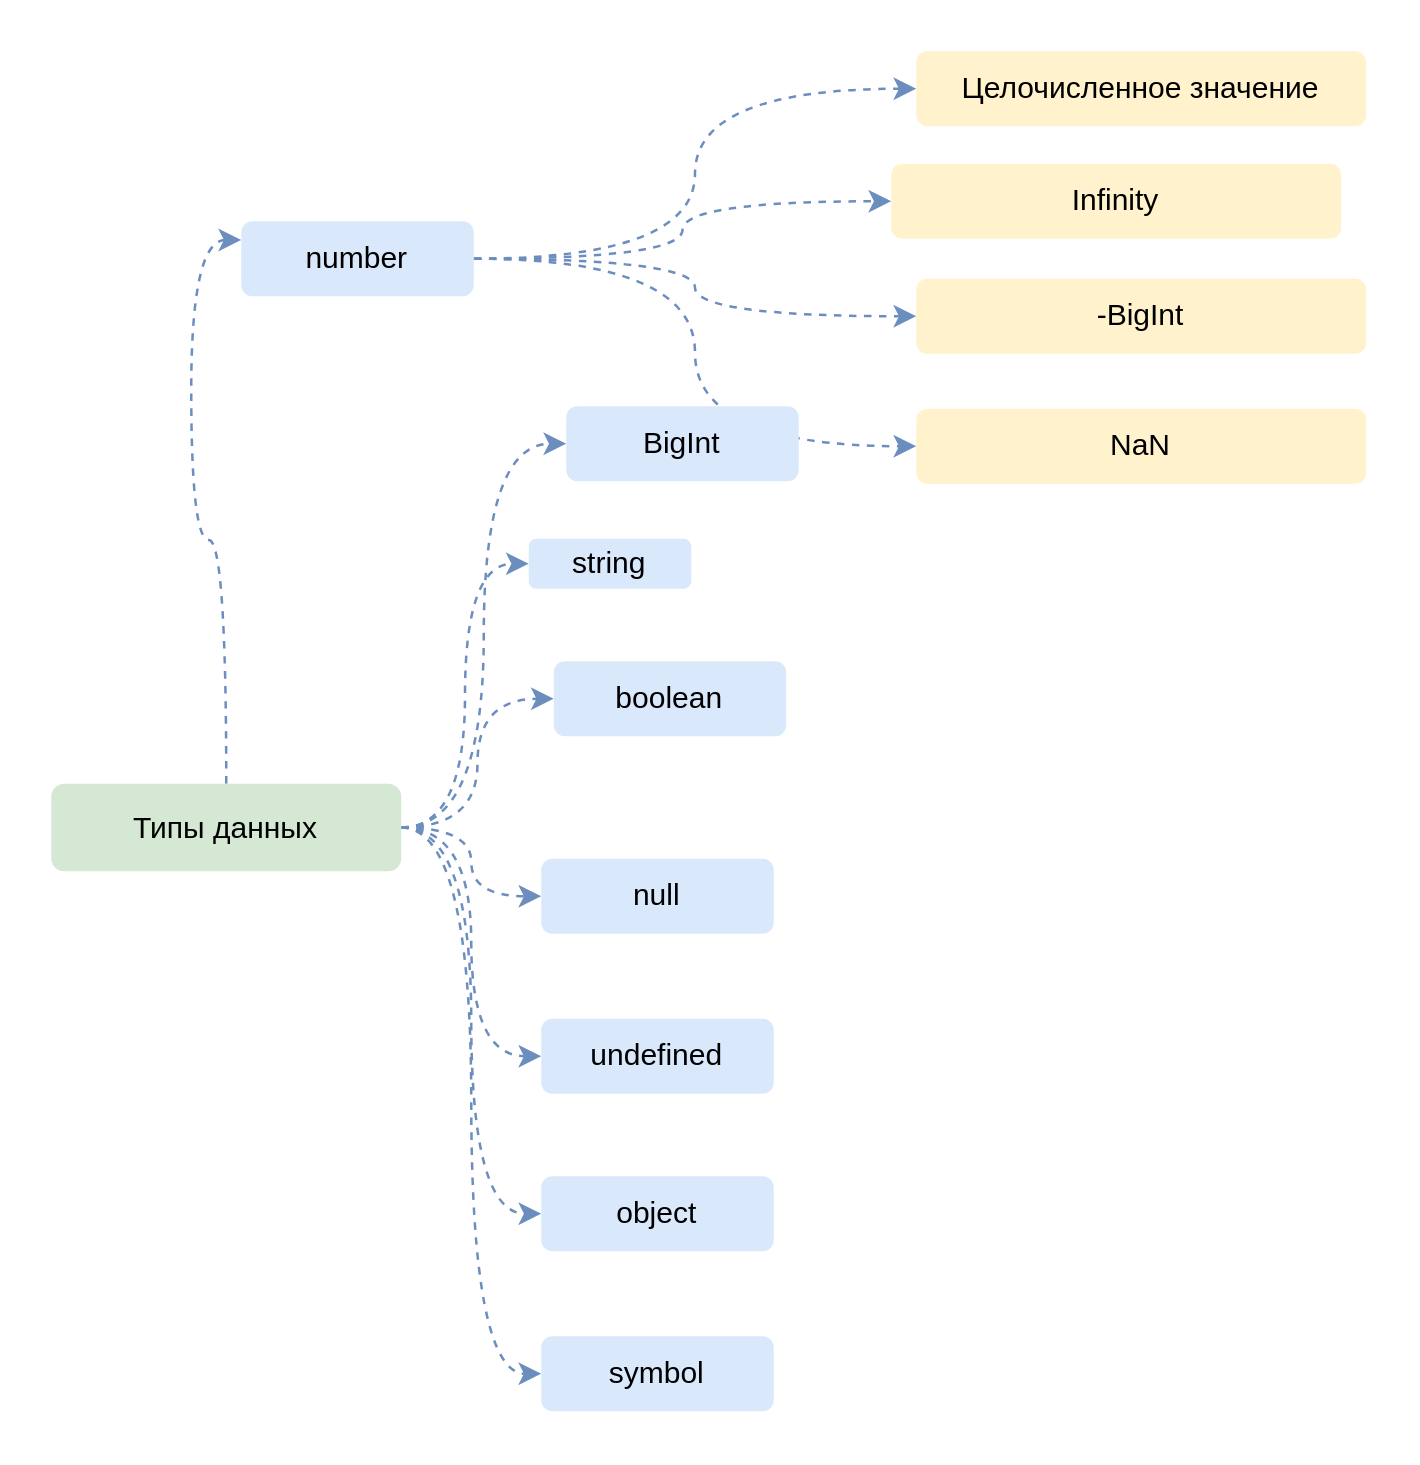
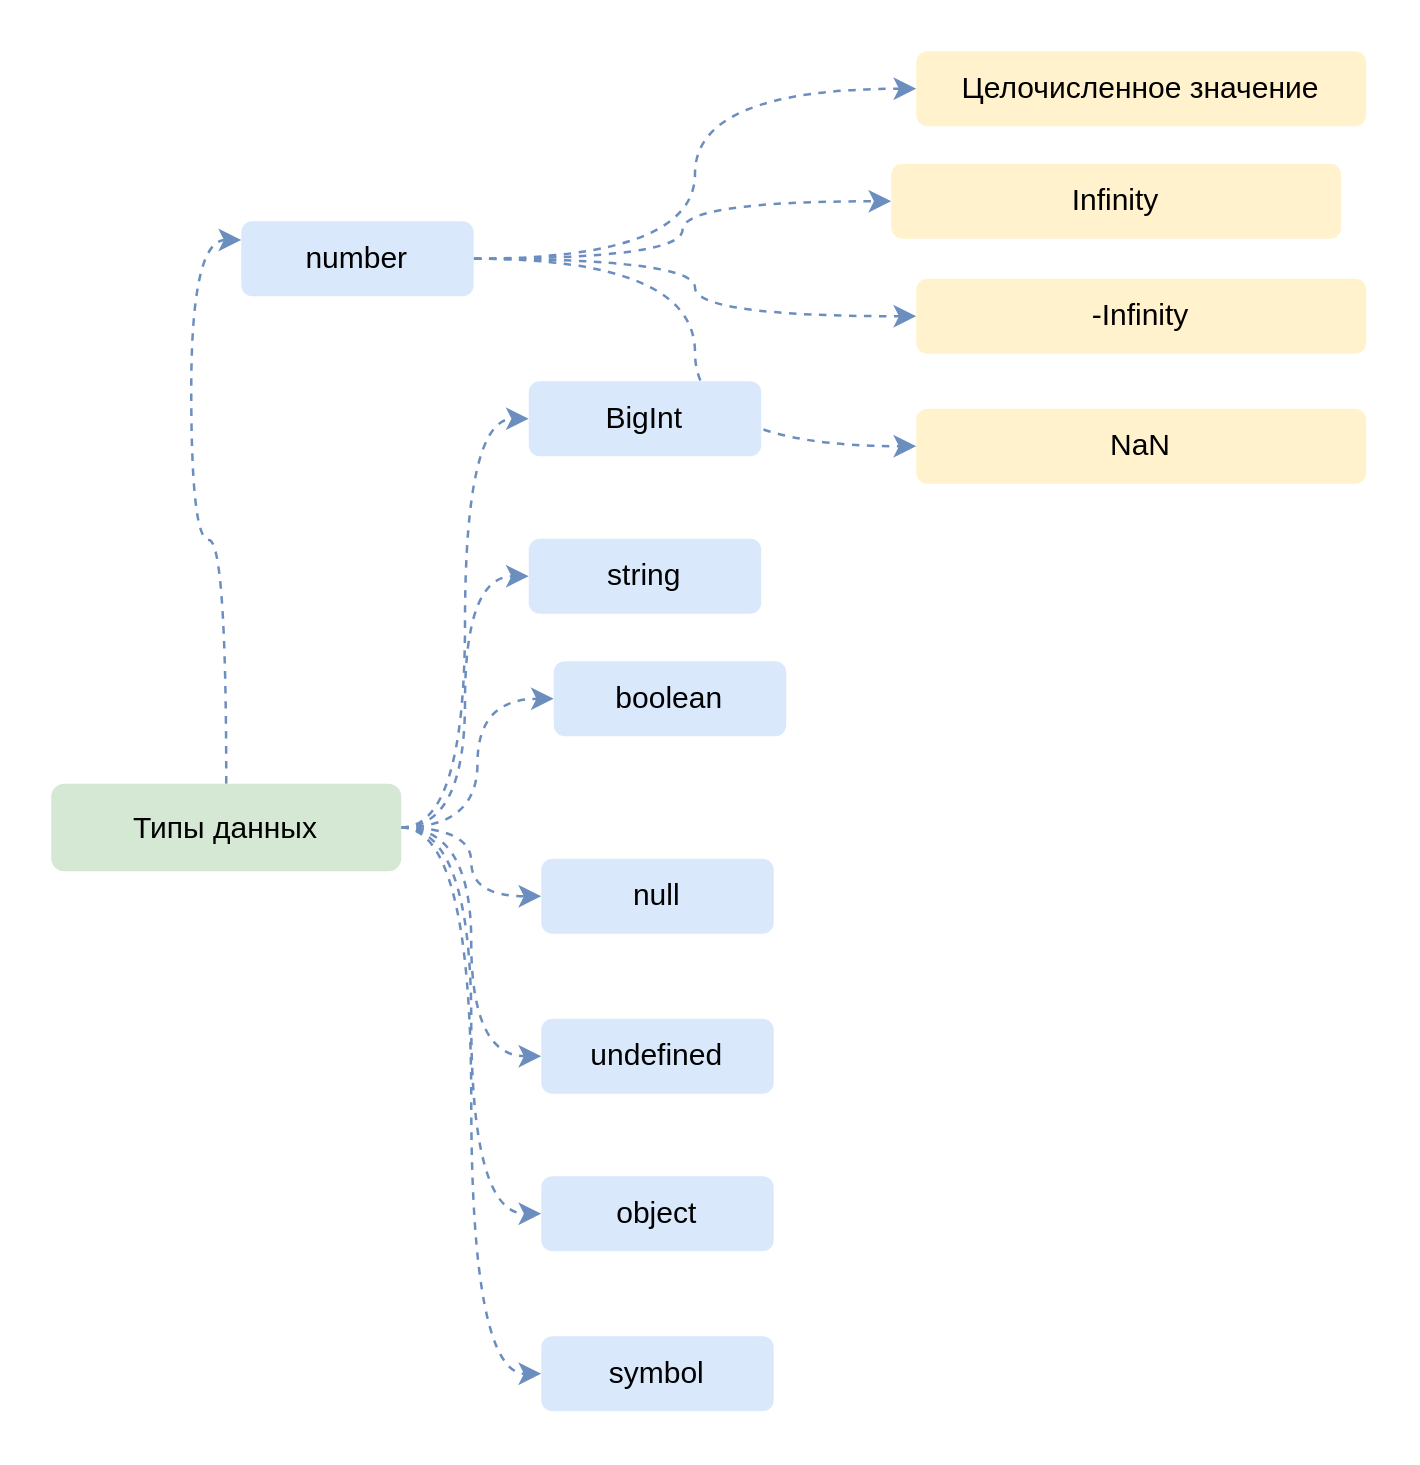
  <mxCell id="0" />
  <mxCell id="1" parent="0" />
  <mxCell id="2" style="edgeStyle=orthogonalEdgeStyle;shape=connector;curved=1;rounded=0;orthogonalLoop=1;jettySize=auto;html=1;entryX=0;entryY=0.25;entryDx=0;entryDy=0;dashed=1;labelBackgroundColor=default;strokeColor=#6c8ebf;align=center;verticalAlign=middle;fontFamily=Helvetica;fontSize=11;fontColor=default;endArrow=classic;fillColor=#dae8fc;" edge="1" parent="1" source="10" target="16"><mxGeometry relative="1" as="geometry" /></mxCell>
  <mxCell id="3" style="edgeStyle=orthogonalEdgeStyle;shape=connector;curved=1;rounded=0;orthogonalLoop=1;jettySize=auto;html=1;entryX=0;entryY=0.5;entryDx=0;entryDy=0;dashed=1;labelBackgroundColor=default;strokeColor=#6c8ebf;align=center;verticalAlign=middle;fontFamily=Helvetica;fontSize=11;fontColor=default;endArrow=classic;fillColor=#dae8fc;" edge="1" parent="1" source="10" target="20"><mxGeometry relative="1" as="geometry" /></mxCell>
  <mxCell id="4" style="edgeStyle=orthogonalEdgeStyle;shape=connector;curved=1;rounded=0;orthogonalLoop=1;jettySize=auto;html=1;entryX=0;entryY=0.5;entryDx=0;entryDy=0;dashed=1;labelBackgroundColor=default;strokeColor=#6c8ebf;align=center;verticalAlign=middle;fontFamily=Helvetica;fontSize=11;fontColor=default;endArrow=classic;fillColor=#dae8fc;" edge="1" parent="1" source="10" target="21"><mxGeometry relative="1" as="geometry" /></mxCell>
  <mxCell id="5" style="edgeStyle=orthogonalEdgeStyle;shape=connector;curved=1;rounded=0;orthogonalLoop=1;jettySize=auto;html=1;entryX=0;entryY=0.5;entryDx=0;entryDy=0;dashed=1;labelBackgroundColor=default;strokeColor=#6c8ebf;align=center;verticalAlign=middle;fontFamily=Helvetica;fontSize=11;fontColor=default;endArrow=classic;fillColor=#dae8fc;" edge="1" parent="1" source="10" target="22"><mxGeometry relative="1" as="geometry" /></mxCell>
  <mxCell id="6" style="edgeStyle=orthogonalEdgeStyle;shape=connector;curved=1;rounded=0;orthogonalLoop=1;jettySize=auto;html=1;entryX=0;entryY=0.5;entryDx=0;entryDy=0;dashed=1;labelBackgroundColor=default;strokeColor=#6c8ebf;align=center;verticalAlign=middle;fontFamily=Helvetica;fontSize=11;fontColor=default;endArrow=classic;fillColor=#dae8fc;" edge="1" parent="1" source="10" target="23"><mxGeometry relative="1" as="geometry" /></mxCell>
  <mxCell id="7" style="edgeStyle=orthogonalEdgeStyle;shape=connector;curved=1;rounded=0;orthogonalLoop=1;jettySize=auto;html=1;entryX=0;entryY=0.5;entryDx=0;entryDy=0;dashed=1;labelBackgroundColor=default;strokeColor=#6c8ebf;align=center;verticalAlign=middle;fontFamily=Helvetica;fontSize=11;fontColor=default;endArrow=classic;fillColor=#dae8fc;" edge="1" parent="1" source="10" target="24"><mxGeometry relative="1" as="geometry" /></mxCell>
  <mxCell id="8" style="edgeStyle=orthogonalEdgeStyle;shape=connector;curved=1;rounded=0;orthogonalLoop=1;jettySize=auto;html=1;entryX=0;entryY=0.5;entryDx=0;entryDy=0;dashed=1;labelBackgroundColor=default;strokeColor=#6c8ebf;align=center;verticalAlign=middle;fontFamily=Helvetica;fontSize=11;fontColor=default;endArrow=classic;fillColor=#dae8fc;" edge="1" parent="1" source="10" target="25"><mxGeometry relative="1" as="geometry" /></mxCell>
  <mxCell id="9" style="edgeStyle=orthogonalEdgeStyle;shape=connector;curved=1;rounded=0;orthogonalLoop=1;jettySize=auto;html=1;entryX=0;entryY=0.5;entryDx=0;entryDy=0;dashed=1;labelBackgroundColor=default;strokeColor=#6c8ebf;align=center;verticalAlign=middle;fontFamily=Helvetica;fontSize=11;fontColor=default;endArrow=classic;fillColor=#dae8fc;" edge="1" parent="1" source="10" target="26"><mxGeometry relative="1" as="geometry" /></mxCell>
  <mxCell id="10" value="Типы данных" style="text;html=1;strokeColor=none;fillColor=#d5e8d4;align=center;verticalAlign=middle;whiteSpace=wrap;rounded=1;" vertex="1" parent="1"><mxGeometry x="20" y="313" width="140" height="35" as="geometry" /></mxCell>
  <mxCell id="11" value="Целочисленное значение" style="text;html=1;strokeColor=none;fillColor=#fff2cc;align=center;verticalAlign=middle;whiteSpace=wrap;rounded=1;" vertex="1" parent="1"><mxGeometry x="366" y="20" width="180" height="30" as="geometry" /></mxCell>
  <mxCell id="12" style="edgeStyle=orthogonalEdgeStyle;shape=connector;curved=1;rounded=0;orthogonalLoop=1;jettySize=auto;html=1;entryX=0;entryY=0.5;entryDx=0;entryDy=0;dashed=1;labelBackgroundColor=default;strokeColor=#6c8ebf;align=center;verticalAlign=middle;fontFamily=Helvetica;fontSize=11;fontColor=default;endArrow=classic;fillColor=#dae8fc;" edge="1" parent="1" source="16" target="11"><mxGeometry relative="1" as="geometry" /></mxCell>
  <mxCell id="13" style="edgeStyle=orthogonalEdgeStyle;shape=connector;curved=1;rounded=0;orthogonalLoop=1;jettySize=auto;html=1;entryX=0;entryY=0.5;entryDx=0;entryDy=0;dashed=1;labelBackgroundColor=default;strokeColor=#6c8ebf;align=center;verticalAlign=middle;fontFamily=Helvetica;fontSize=11;fontColor=default;endArrow=classic;fillColor=#dae8fc;" edge="1" parent="1" source="16" target="17"><mxGeometry relative="1" as="geometry" /></mxCell>
  <mxCell id="14" style="edgeStyle=orthogonalEdgeStyle;shape=connector;curved=1;rounded=0;orthogonalLoop=1;jettySize=auto;html=1;entryX=0;entryY=0.5;entryDx=0;entryDy=0;dashed=1;labelBackgroundColor=default;strokeColor=#6c8ebf;align=center;verticalAlign=middle;fontFamily=Helvetica;fontSize=11;fontColor=default;endArrow=classic;fillColor=#dae8fc;" edge="1" parent="1" source="16" target="18"><mxGeometry relative="1" as="geometry" /></mxCell>
  <mxCell id="15" style="edgeStyle=orthogonalEdgeStyle;shape=connector;curved=1;rounded=0;orthogonalLoop=1;jettySize=auto;html=1;entryX=0;entryY=0.5;entryDx=0;entryDy=0;dashed=1;labelBackgroundColor=default;strokeColor=#6c8ebf;align=center;verticalAlign=middle;fontFamily=Helvetica;fontSize=11;fontColor=default;endArrow=classic;fillColor=#dae8fc;" edge="1" parent="1" source="16" target="19"><mxGeometry relative="1" as="geometry" /></mxCell>
  <mxCell id="16" value="number" style="text;html=1;strokeColor=none;fillColor=#dae8fc;align=center;verticalAlign=middle;whiteSpace=wrap;rounded=1;" vertex="1" parent="1"><mxGeometry x="96" y="88" width="93" height="30" as="geometry" /></mxCell>
  <mxCell id="17" value="Infinity" style="text;html=1;strokeColor=none;fillColor=#fff2cc;align=center;verticalAlign=middle;whiteSpace=wrap;rounded=1;" vertex="1" parent="1"><mxGeometry x="356" y="65" width="180" height="30" as="geometry" /></mxCell>
- <mxCell id="18" value="-BigInt" style="text;html=1;strokeColor=none;fillColor=#fff2cc;align=center;verticalAlign=middle;whiteSpace=wrap;rounded=1;" vertex="1" parent="1"><mxGeometry x="366" y="111" width="180" height="30" as="geometry" /></mxCell>
+ <mxCell id="18" value="-Infinity" style="text;html=1;strokeColor=none;fillColor=#fff2cc;align=center;verticalAlign=middle;whiteSpace=wrap;rounded=1;" vertex="1" parent="1"><mxGeometry x="366" y="111" width="180" height="30" as="geometry" /></mxCell>
  <mxCell id="19" value="NaN" style="text;html=1;strokeColor=none;fillColor=#fff2cc;align=center;verticalAlign=middle;whiteSpace=wrap;rounded=1;" vertex="1" parent="1"><mxGeometry x="366" y="163" width="180" height="30" as="geometry" /></mxCell>
- <mxCell id="20" value="BigInt" style="text;html=1;strokeColor=none;fillColor=#dae8fc;align=center;verticalAlign=middle;whiteSpace=wrap;rounded=1;" vertex="1" parent="1"><mxGeometry x="226" y="162" width="93" height="30" as="geometry" /></mxCell>
- <mxCell id="21" value="string" style="text;html=1;strokeColor=none;fillColor=#dae8fc;align=center;verticalAlign=middle;whiteSpace=wrap;rounded=1;" vertex="1" parent="1"><mxGeometry x="211" y="215" width="65" height="20" as="geometry" /></mxCell>
+ <mxCell id="20" value="BigInt" style="text;html=1;strokeColor=none;fillColor=#dae8fc;align=center;verticalAlign=middle;whiteSpace=wrap;rounded=1;" vertex="1" parent="1"><mxGeometry x="211" y="152" width="93" height="30" as="geometry" /></mxCell>
+ <mxCell id="21" value="string" style="text;html=1;strokeColor=none;fillColor=#dae8fc;align=center;verticalAlign=middle;whiteSpace=wrap;rounded=1;" vertex="1" parent="1"><mxGeometry x="211" y="215" width="93" height="30" as="geometry" /></mxCell>
  <mxCell id="22" value="boolean" style="text;html=1;strokeColor=none;fillColor=#dae8fc;align=center;verticalAlign=middle;whiteSpace=wrap;rounded=1;" vertex="1" parent="1"><mxGeometry x="221" y="264" width="93" height="30" as="geometry" /></mxCell>
  <mxCell id="23" value="null" style="text;html=1;strokeColor=none;fillColor=#dae8fc;align=center;verticalAlign=middle;whiteSpace=wrap;rounded=1;" vertex="1" parent="1"><mxGeometry x="216" y="343" width="93" height="30" as="geometry" /></mxCell>
  <mxCell id="24" value="undefined" style="text;html=1;strokeColor=none;fillColor=#dae8fc;align=center;verticalAlign=middle;whiteSpace=wrap;rounded=1;" vertex="1" parent="1"><mxGeometry x="216" y="407" width="93" height="30" as="geometry" /></mxCell>
  <mxCell id="25" value="object" style="text;html=1;strokeColor=none;fillColor=#dae8fc;align=center;verticalAlign=middle;whiteSpace=wrap;rounded=1;" vertex="1" parent="1"><mxGeometry x="216" y="470" width="93" height="30" as="geometry" /></mxCell>
  <mxCell id="26" value="symbol" style="text;html=1;strokeColor=none;fillColor=#dae8fc;align=center;verticalAlign=middle;whiteSpace=wrap;rounded=1;" vertex="1" parent="1"><mxGeometry x="216" y="534" width="93" height="30" as="geometry" /></mxCell>
